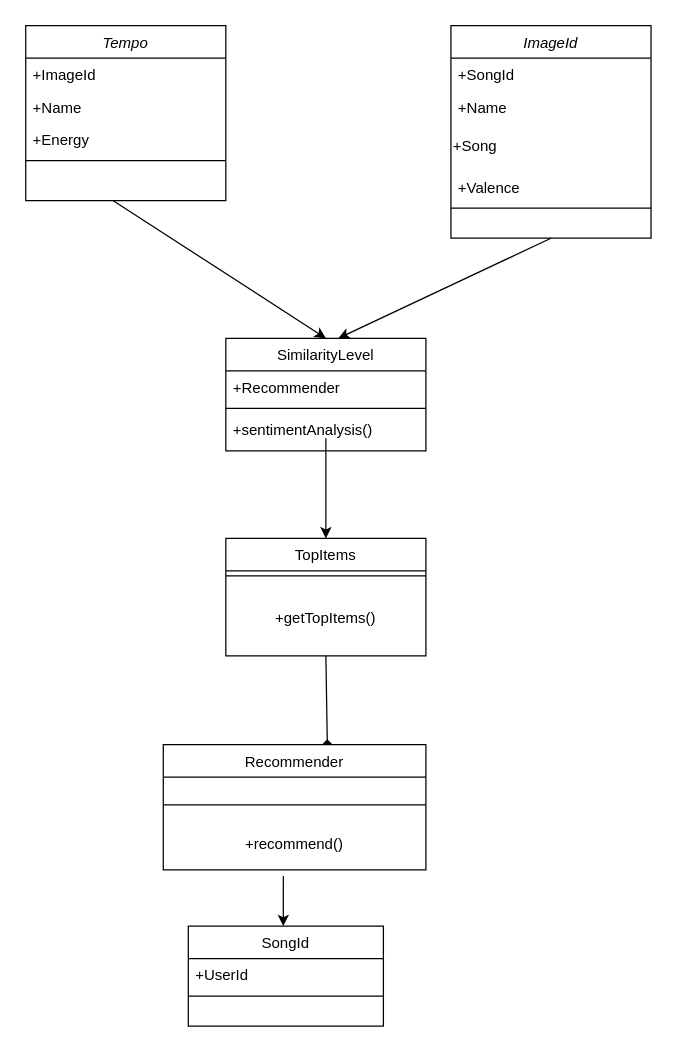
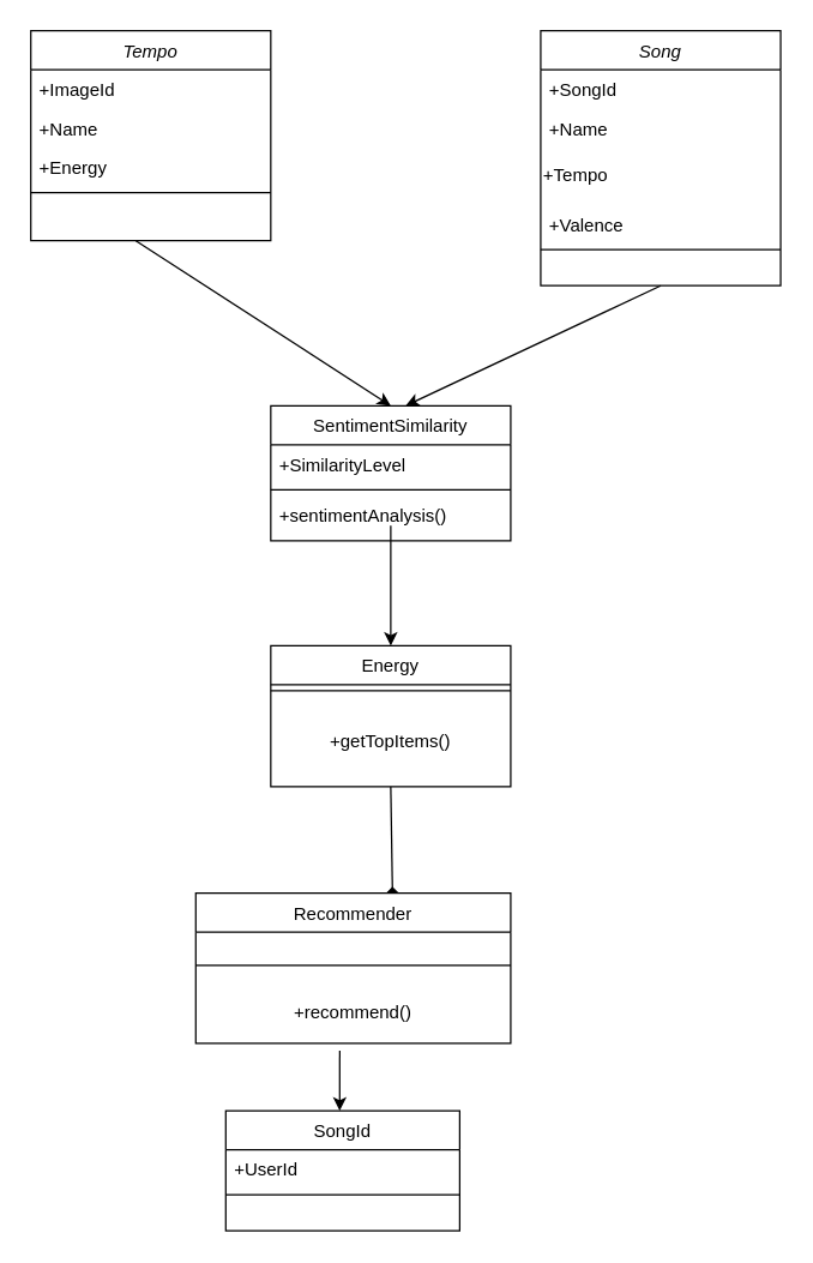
  <mxCell id="0" />
  <mxCell id="1" parent="0" />
  <mxCell id="2" value="Tempo" style="swimlane;fontStyle=2;align=center;verticalAlign=top;childLayout=stackLayout;horizontal=1;startSize=26;horizontalStack=0;resizeParent=1;resizeLast=0;collapsible=1;marginBottom=0;rounded=0;shadow=0;strokeWidth=1;" parent="1" vertex="1"><mxGeometry x="20" y="20" width="160" height="140" as="geometry"><mxRectangle x="230" y="140" width="160" height="26" as="alternateBounds" /></mxGeometry></mxCell>
  <mxCell id="3" value="+ImageId" style="text;align=left;verticalAlign=top;spacingLeft=4;spacingRight=4;overflow=hidden;rotatable=0;points=[[0,0.5],[1,0.5]];portConstraint=eastwest;" parent="2" vertex="1"><mxGeometry y="26" width="160" height="26" as="geometry" /></mxCell>
  <mxCell id="4" value="+Name" style="text;align=left;verticalAlign=top;spacingLeft=4;spacingRight=4;overflow=hidden;rotatable=0;points=[[0,0.5],[1,0.5]];portConstraint=eastwest;rounded=0;shadow=0;html=0;" parent="2" vertex="1"><mxGeometry y="52" width="160" height="26" as="geometry" /></mxCell>
  <mxCell id="5" value="+Energy" style="text;align=left;verticalAlign=top;spacingLeft=4;spacingRight=4;overflow=hidden;rotatable=0;points=[[0,0.5],[1,0.5]];portConstraint=eastwest;rounded=0;shadow=0;html=0;" parent="2" vertex="1"><mxGeometry y="78" width="160" height="26" as="geometry" /></mxCell>
  <mxCell id="6" value="" style="line;html=1;strokeWidth=1;align=left;verticalAlign=middle;spacingTop=-1;spacingLeft=3;spacingRight=3;rotatable=0;labelPosition=right;points=[];portConstraint=eastwest;" vertex="1" parent="2"><mxGeometry y="104" width="160" height="8" as="geometry" /></mxCell>
  <mxCell id="7" value="SongId" style="swimlane;fontStyle=0;align=center;verticalAlign=top;childLayout=stackLayout;horizontal=1;startSize=26;horizontalStack=0;resizeParent=1;resizeLast=0;collapsible=1;marginBottom=0;rounded=0;shadow=0;strokeWidth=1;" parent="1" vertex="1"><mxGeometry x="150" y="740" width="156" height="80" as="geometry"><mxRectangle x="130" y="380" width="160" height="26" as="alternateBounds" /></mxGeometry></mxCell>
  <mxCell id="8" value="+UserId" style="text;align=left;verticalAlign=top;spacingLeft=4;spacingRight=4;overflow=hidden;rotatable=0;points=[[0,0.5],[1,0.5]];portConstraint=eastwest;" parent="7" vertex="1"><mxGeometry y="26" width="156" height="26" as="geometry" /></mxCell>
  <mxCell id="9" value="" style="line;html=1;strokeWidth=1;align=left;verticalAlign=middle;spacingTop=-1;spacingLeft=3;spacingRight=3;rotatable=0;labelPosition=right;points=[];portConstraint=eastwest;" parent="7" vertex="1"><mxGeometry y="52" width="156" height="8" as="geometry" /></mxCell>
- <mxCell id="10" value="TopItems" style="swimlane;fontStyle=0;align=center;verticalAlign=top;childLayout=stackLayout;horizontal=1;startSize=26;horizontalStack=0;resizeParent=1;resizeLast=0;collapsible=1;marginBottom=0;rounded=0;shadow=0;strokeWidth=1;" vertex="1" parent="1"><mxGeometry x="180" y="430" width="160" height="94" as="geometry"><mxRectangle x="550" y="140" width="160" height="26" as="alternateBounds" /></mxGeometry></mxCell>
+ <mxCell id="10" value="Energy" style="swimlane;fontStyle=0;align=center;verticalAlign=top;childLayout=stackLayout;horizontal=1;startSize=26;horizontalStack=0;resizeParent=1;resizeLast=0;collapsible=1;marginBottom=0;rounded=0;shadow=0;strokeWidth=1;" vertex="1" parent="1"><mxGeometry x="180" y="430" width="160" height="94" as="geometry"><mxRectangle x="550" y="140" width="160" height="26" as="alternateBounds" /></mxGeometry></mxCell>
  <mxCell id="11" value="" style="line;html=1;strokeWidth=1;align=left;verticalAlign=middle;spacingTop=-1;spacingLeft=3;spacingRight=3;rotatable=0;labelPosition=right;points=[];portConstraint=eastwest;" vertex="1" parent="10"><mxGeometry y="26" width="160" height="8" as="geometry" /></mxCell>
  <mxCell id="12" value="+getTopItems()" style="text;html=1;strokeColor=none;fillColor=none;align=center;verticalAlign=middle;whiteSpace=wrap;rounded=0;" vertex="1" parent="10"><mxGeometry y="34" width="160" height="60" as="geometry" /></mxCell>
- <mxCell id="13" value="ImageId" style="swimlane;fontStyle=2;align=center;verticalAlign=top;childLayout=stackLayout;horizontal=1;startSize=26;horizontalStack=0;resizeParent=1;resizeLast=0;collapsible=1;marginBottom=0;rounded=0;shadow=0;strokeWidth=1;" vertex="1" parent="1"><mxGeometry x="360" y="20" width="160" height="170" as="geometry"><mxRectangle x="230" y="140" width="160" height="26" as="alternateBounds" /></mxGeometry></mxCell>
+ <mxCell id="13" value="Song" style="swimlane;fontStyle=2;align=center;verticalAlign=top;childLayout=stackLayout;horizontal=1;startSize=26;horizontalStack=0;resizeParent=1;resizeLast=0;collapsible=1;marginBottom=0;rounded=0;shadow=0;strokeWidth=1;" vertex="1" parent="1"><mxGeometry x="360" y="20" width="160" height="170" as="geometry"><mxRectangle x="230" y="140" width="160" height="26" as="alternateBounds" /></mxGeometry></mxCell>
  <mxCell id="14" value="+SongId" style="text;align=left;verticalAlign=top;spacingLeft=4;spacingRight=4;overflow=hidden;rotatable=0;points=[[0,0.5],[1,0.5]];portConstraint=eastwest;" vertex="1" parent="13"><mxGeometry y="26" width="160" height="26" as="geometry" /></mxCell>
  <mxCell id="15" value="+Name" style="text;align=left;verticalAlign=top;spacingLeft=4;spacingRight=4;overflow=hidden;rotatable=0;points=[[0,0.5],[1,0.5]];portConstraint=eastwest;rounded=0;shadow=0;html=0;" vertex="1" parent="13"><mxGeometry y="52" width="160" height="26" as="geometry" /></mxCell>
- <mxCell id="16" value="+Song" style="text;html=1;strokeColor=none;fillColor=none;align=left;verticalAlign=middle;whiteSpace=wrap;rounded=0;" vertex="1" parent="13"><mxGeometry y="78" width="160" height="38" as="geometry" /></mxCell>
+ <mxCell id="16" value="+Tempo" style="text;html=1;strokeColor=none;fillColor=none;align=left;verticalAlign=middle;whiteSpace=wrap;rounded=0;" vertex="1" parent="13"><mxGeometry y="78" width="160" height="38" as="geometry" /></mxCell>
  <mxCell id="17" value="+Valence" style="text;align=left;verticalAlign=top;spacingLeft=4;spacingRight=4;overflow=hidden;rotatable=0;points=[[0,0.5],[1,0.5]];portConstraint=eastwest;rounded=0;shadow=0;html=0;" vertex="1" parent="13"><mxGeometry y="116" width="160" height="26" as="geometry" /></mxCell>
  <mxCell id="18" value="" style="line;html=1;strokeWidth=1;align=left;verticalAlign=middle;spacingTop=-1;spacingLeft=3;spacingRight=3;rotatable=0;labelPosition=right;points=[];portConstraint=eastwest;" vertex="1" parent="13"><mxGeometry y="142" width="160" height="8" as="geometry" /></mxCell>
- <mxCell id="19" value="SimilarityLevel" style="swimlane;fontStyle=0;align=center;verticalAlign=top;childLayout=stackLayout;horizontal=1;startSize=26;horizontalStack=0;resizeParent=1;resizeLast=0;collapsible=1;marginBottom=0;rounded=0;shadow=0;strokeWidth=1;" vertex="1" parent="1"><mxGeometry x="180" y="270" width="160" height="90" as="geometry"><mxRectangle x="550" y="140" width="160" height="26" as="alternateBounds" /></mxGeometry></mxCell>
- <mxCell id="20" value="+Recommender" style="text;align=left;verticalAlign=top;spacingLeft=4;spacingRight=4;overflow=hidden;rotatable=0;points=[[0,0.5],[1,0.5]];portConstraint=eastwest;" vertex="1" parent="19"><mxGeometry y="26" width="160" height="26" as="geometry" /></mxCell>
+ <mxCell id="19" value="SentimentSimilarity" style="swimlane;fontStyle=0;align=center;verticalAlign=top;childLayout=stackLayout;horizontal=1;startSize=26;horizontalStack=0;resizeParent=1;resizeLast=0;collapsible=1;marginBottom=0;rounded=0;shadow=0;strokeWidth=1;" vertex="1" parent="1"><mxGeometry x="180" y="270" width="160" height="90" as="geometry"><mxRectangle x="550" y="140" width="160" height="26" as="alternateBounds" /></mxGeometry></mxCell>
+ <mxCell id="20" value="+SimilarityLevel" style="text;align=left;verticalAlign=top;spacingLeft=4;spacingRight=4;overflow=hidden;rotatable=0;points=[[0,0.5],[1,0.5]];portConstraint=eastwest;" vertex="1" parent="19"><mxGeometry y="26" width="160" height="26" as="geometry" /></mxCell>
  <mxCell id="21" value="" style="line;html=1;strokeWidth=1;align=left;verticalAlign=middle;spacingTop=-1;spacingLeft=3;spacingRight=3;rotatable=0;labelPosition=right;points=[];portConstraint=eastwest;" vertex="1" parent="19"><mxGeometry y="52" width="160" height="8" as="geometry" /></mxCell>
  <mxCell id="22" value="+sentimentAnalysis()" style="text;align=left;verticalAlign=top;spacingLeft=4;spacingRight=4;overflow=hidden;rotatable=0;points=[[0,0.5],[1,0.5]];portConstraint=eastwest;" vertex="1" parent="19"><mxGeometry y="60" width="160" height="26" as="geometry" /></mxCell>
  <mxCell id="23" value="" style="endArrow=diamond;html=1;exitX=0.5;exitY=1;exitDx=0;exitDy=0;entryX=0.625;entryY=0.04;entryDx=0;entryDy=0;entryPerimeter=0;" edge="1" parent="1" source="12" target="24"><mxGeometry width="50" height="50" relative="1" as="geometry"><mxPoint x="160" y="560" as="sourcePoint" /><mxPoint x="270" y="600" as="targetPoint" /></mxGeometry></mxCell>
  <mxCell id="24" value="Recommender" style="swimlane;fontStyle=0;align=center;verticalAlign=top;childLayout=stackLayout;horizontal=1;startSize=26;horizontalStack=0;resizeParent=1;resizeLast=0;collapsible=1;marginBottom=0;rounded=0;shadow=0;strokeWidth=1;" vertex="1" parent="1"><mxGeometry x="130" y="595" width="210" height="100" as="geometry"><mxRectangle x="550" y="140" width="160" height="26" as="alternateBounds" /></mxGeometry></mxCell>
  <mxCell id="25" value="" style="line;html=1;strokeWidth=1;align=left;verticalAlign=middle;spacingTop=-1;spacingLeft=3;spacingRight=3;rotatable=0;labelPosition=right;points=[];portConstraint=eastwest;" vertex="1" parent="24"><mxGeometry y="26" width="210" height="44" as="geometry" /></mxCell>
  <mxCell id="26" value="+recommend()" style="text;html=1;strokeColor=none;fillColor=none;align=center;verticalAlign=middle;whiteSpace=wrap;rounded=0;" vertex="1" parent="24"><mxGeometry y="70" width="210" height="20" as="geometry" /></mxCell>
  <mxCell id="27" value="" style="endArrow=classic;html=1;" edge="1" parent="1"><mxGeometry width="50" height="50" relative="1" as="geometry"><mxPoint x="440" y="190" as="sourcePoint" /><mxPoint x="270" y="270" as="targetPoint" /></mxGeometry></mxCell>
  <mxCell id="28" value="" style="endArrow=classic;html=1;" edge="1" parent="1"><mxGeometry width="50" height="50" relative="1" as="geometry"><mxPoint x="90" y="160" as="sourcePoint" /><mxPoint x="260" y="270" as="targetPoint" /></mxGeometry></mxCell>
  <mxCell id="29" value="" style="endArrow=classic;html=1;entryX=0.5;entryY=0;entryDx=0;entryDy=0;" edge="1" parent="1" target="10"><mxGeometry width="50" height="50" relative="1" as="geometry"><mxPoint x="260" y="350" as="sourcePoint" /><mxPoint x="290" y="410" as="targetPoint" /></mxGeometry></mxCell>
  <mxCell id="30" value="" style="endArrow=classic;html=1;entryX=0.487;entryY=0;entryDx=0;entryDy=0;entryPerimeter=0;" edge="1" parent="1" target="7"><mxGeometry width="50" height="50" relative="1" as="geometry"><mxPoint x="226" y="700" as="sourcePoint" /><mxPoint x="290" y="540" as="targetPoint" /></mxGeometry></mxCell>
